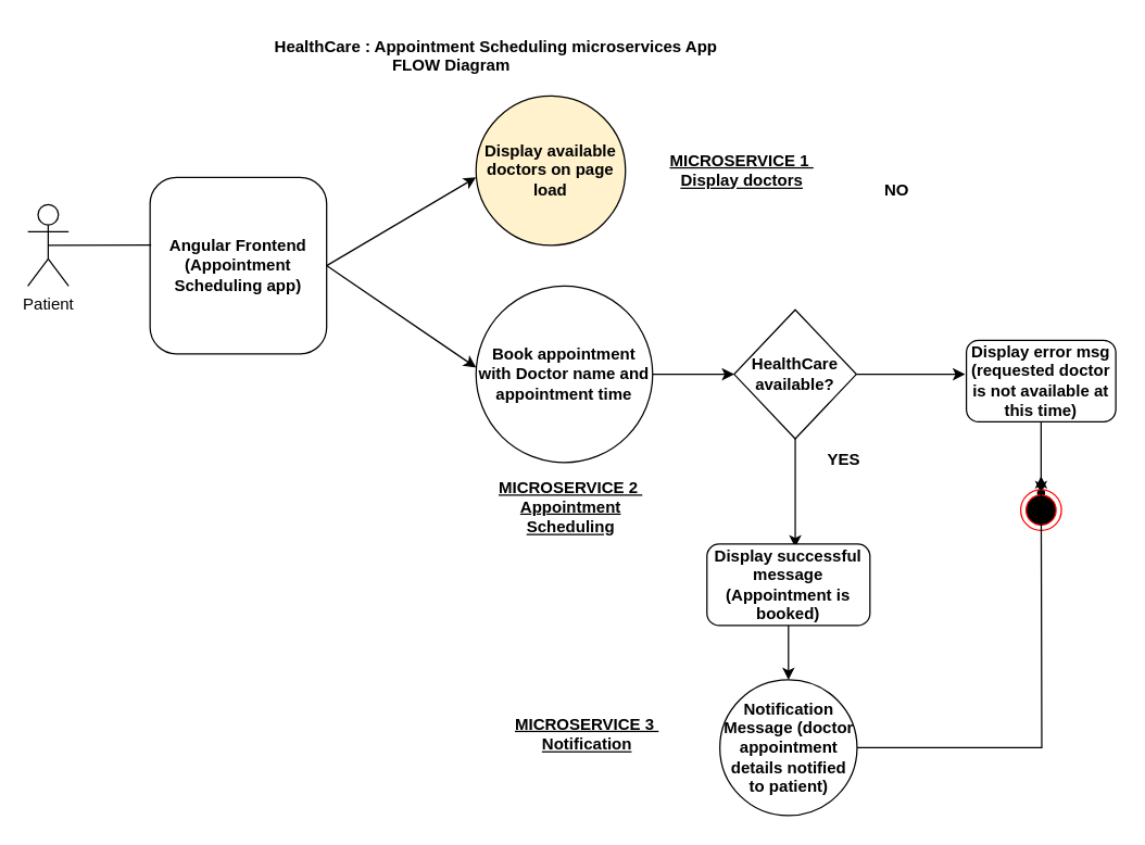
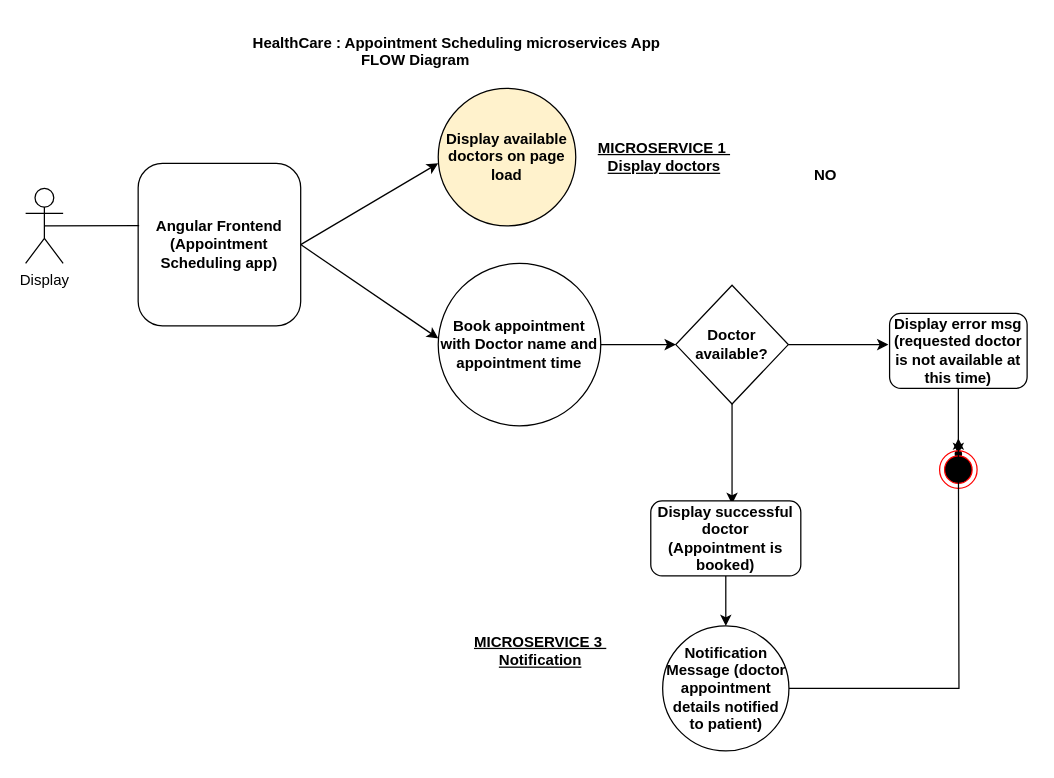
  <mxCell id="0" />
  <mxCell id="1" parent="0" />
- <mxCell id="2" value="Patient" style="shape=umlActor;verticalLabelPosition=bottom;verticalAlign=top;html=1;outlineConnect=0;" vertex="1" parent="1"><mxGeometry x="20" y="150" width="30" height="60" as="geometry" /></mxCell>
+ <mxCell id="2" value="Display" style="shape=umlActor;verticalLabelPosition=bottom;verticalAlign=top;html=1;outlineConnect=0;" vertex="1" parent="1"><mxGeometry x="20" y="150" width="30" height="60" as="geometry" /></mxCell>
  <mxCell id="3" value="&lt;b&gt;Angular Frontend (Appointment Scheduling app)&lt;/b&gt;" style="whiteSpace=wrap;html=1;aspect=fixed;rounded=1;" vertex="1" parent="1"><mxGeometry x="110" y="130" width="130" height="130" as="geometry" /></mxCell>
  <mxCell id="4" value="" style="endArrow=none;html=1;rounded=0;exitX=0.5;exitY=0.5;exitDx=0;exitDy=0;exitPerimeter=0;entryX=0.006;entryY=0.383;entryDx=0;entryDy=0;entryPerimeter=0;" edge="1" parent="1" source="2" target="3"><mxGeometry width="50" height="50" relative="1" as="geometry"><mxPoint x="270" y="240" as="sourcePoint" /><mxPoint x="320" y="190" as="targetPoint" /></mxGeometry></mxCell>
  <mxCell id="5" value="" style="endArrow=classic;html=1;rounded=0;exitX=1;exitY=0.5;exitDx=0;exitDy=0;" edge="1" parent="1" source="3"><mxGeometry width="50" height="50" relative="1" as="geometry"><mxPoint x="270" y="240" as="sourcePoint" /><mxPoint x="350" y="130" as="targetPoint" /></mxGeometry></mxCell>
  <mxCell id="6" value="&lt;b&gt;Display available doctors on page load&lt;/b&gt;" style="ellipse;whiteSpace=wrap;html=1;aspect=fixed;fillColor=#fff2cc;" vertex="1" parent="1"><mxGeometry x="350" y="70" width="110" height="110" as="geometry" /></mxCell>
  <mxCell id="7" value="" style="endArrow=classic;html=1;rounded=0;exitX=1;exitY=0.5;exitDx=0;exitDy=0;" edge="1" parent="1" source="3"><mxGeometry width="50" height="50" relative="1" as="geometry"><mxPoint x="270" y="240" as="sourcePoint" /><mxPoint x="350" y="270" as="targetPoint" /></mxGeometry></mxCell>
  <mxCell id="8" value="&lt;b&gt;Book appointment with Doctor name and appointment time&lt;/b&gt;" style="ellipse;whiteSpace=wrap;html=1;aspect=fixed;" vertex="1" parent="1"><mxGeometry x="350" y="210" width="130" height="130" as="geometry" /></mxCell>
  <mxCell id="9" value="" style="endArrow=classic;html=1;rounded=0;exitX=1;exitY=0.5;exitDx=0;exitDy=0;" edge="1" parent="1" source="8"><mxGeometry width="50" height="50" relative="1" as="geometry"><mxPoint x="490" y="320" as="sourcePoint" /><mxPoint x="540" y="275" as="targetPoint" /></mxGeometry></mxCell>
  <mxCell id="10" value="" style="edgeStyle=orthogonalEdgeStyle;rounded=0;orthogonalLoop=1;jettySize=auto;html=1;" edge="1" parent="1" source="12"><mxGeometry relative="1" as="geometry"><mxPoint x="585" y="402.5" as="targetPoint" /></mxGeometry></mxCell>
  <mxCell id="11" value="" style="edgeStyle=orthogonalEdgeStyle;rounded=0;orthogonalLoop=1;jettySize=auto;html=1;" edge="1" parent="1" source="12"><mxGeometry relative="1" as="geometry"><mxPoint x="710" y="275" as="targetPoint" /></mxGeometry></mxCell>
- <mxCell id="12" value="&lt;b&gt;HealthCare available?&lt;/b&gt;" style="rhombus;whiteSpace=wrap;html=1;" vertex="1" parent="1"><mxGeometry x="540" y="227.5" width="90" height="95" as="geometry" /></mxCell>
+ <mxCell id="12" value="&lt;b&gt;Doctor available?&lt;/b&gt;" style="rhombus;whiteSpace=wrap;html=1;" vertex="1" parent="1"><mxGeometry x="540" y="227.5" width="90" height="95" as="geometry" /></mxCell>
  <mxCell id="13" value="" style="edgeStyle=orthogonalEdgeStyle;rounded=0;orthogonalLoop=1;jettySize=auto;html=1;" edge="1" parent="1" source="14" target="22"><mxGeometry relative="1" as="geometry" /></mxCell>
- <mxCell id="14" value="&lt;b&gt;Display successful message (Appointment is booked)&lt;/b&gt;" style="rounded=1;whiteSpace=wrap;html=1;" vertex="1" parent="1"><mxGeometry x="520" y="400" width="120" height="60" as="geometry" /></mxCell>
- <mxCell id="15" value="&lt;b&gt;YES&lt;/b&gt;" style="text;html=1;strokeColor=none;fillColor=none;align=center;verticalAlign=middle;whiteSpace=wrap;rounded=0;" vertex="1" parent="1"><mxGeometry x="591" y="322.5" width="60" height="30" as="geometry" /></mxCell>
+ <mxCell id="14" value="&lt;b&gt;Display successful doctor (Appointment is booked)&lt;/b&gt;" style="rounded=1;whiteSpace=wrap;html=1;" vertex="1" parent="1"><mxGeometry x="520" y="400" width="120" height="60" as="geometry" /></mxCell>
  <mxCell id="16" value="&lt;b&gt;NO&lt;/b&gt;" style="text;html=1;strokeColor=none;fillColor=none;align=center;verticalAlign=middle;whiteSpace=wrap;rounded=0;" vertex="1" parent="1"><mxGeometry x="630" y="125" width="60" height="30" as="geometry" /></mxCell>
  <mxCell id="17" value="" style="edgeStyle=orthogonalEdgeStyle;rounded=0;orthogonalLoop=1;jettySize=auto;html=1;" edge="1" parent="1" source="18" target="19"><mxGeometry relative="1" as="geometry" /></mxCell>
  <mxCell id="18" value="&lt;b&gt;Display error msg (requested doctor is not available at this time)&lt;/b&gt;" style="rounded=1;whiteSpace=wrap;html=1;" vertex="1" parent="1"><mxGeometry x="711" y="250" width="110" height="60" as="geometry" /></mxCell>
  <mxCell id="19" value="" style="shape=waypoint;sketch=0;size=6;pointerEvents=1;points=[];fillColor=default;resizable=0;rotatable=0;perimeter=centerPerimeter;snapToPoint=1;rounded=1;" vertex="1" parent="1"><mxGeometry x="756" y="352.5" width="20" height="20" as="geometry" /></mxCell>
  <mxCell id="20" value="" style="ellipse;html=1;shape=endState;fillColor=#000000;strokeColor=#ff0000;" vertex="1" parent="1"><mxGeometry x="751" y="360" width="30" height="30" as="geometry" /></mxCell>
  <mxCell id="21" style="edgeStyle=orthogonalEdgeStyle;rounded=0;orthogonalLoop=1;jettySize=auto;html=1;entryX=0.5;entryY=1;entryDx=0;entryDy=0;" edge="1" parent="1" source="22"><mxGeometry relative="1" as="geometry"><mxPoint x="766" y="350" as="targetPoint" /></mxGeometry></mxCell>
  <mxCell id="22" value="Notification Message (doctor appointment details notified to patient)" style="ellipse;whiteSpace=wrap;html=1;rounded=1;fontStyle=1" vertex="1" parent="1"><mxGeometry x="529.5" y="500" width="101" height="100" as="geometry" /></mxCell>
- <mxCell id="23" value="&lt;b&gt;&lt;u&gt;MICROSERVICE 1&amp;nbsp; Display doctors&lt;/u&gt;&lt;/b&gt;" style="text;html=1;strokeColor=none;fillColor=none;align=center;verticalAlign=middle;whiteSpace=wrap;rounded=0;" vertex="1" parent="1"><mxGeometry x="484.5" y="105" width="121.5" height="40" as="geometry" /></mxCell>
- <mxCell id="24" value="&lt;b&gt;&lt;u&gt;MICROSERVICE 2&amp;nbsp; Appointment Scheduling&lt;/u&gt;&lt;/b&gt;" style="text;html=1;strokeColor=none;fillColor=none;align=center;verticalAlign=middle;whiteSpace=wrap;rounded=0;" vertex="1" parent="1"><mxGeometry x="358.5" y="352.5" width="121.5" height="40" as="geometry" /></mxCell>
- <mxCell id="25" value="&lt;b&gt;&lt;u&gt;MICROSERVICE 3&amp;nbsp; Notification&lt;/u&gt;&lt;/b&gt;" style="text;html=1;strokeColor=none;fillColor=none;align=center;verticalAlign=middle;whiteSpace=wrap;rounded=0;" vertex="1" parent="1"><mxGeometry x="371" y="520" width="121.5" height="40" as="geometry" /></mxCell>
+ <mxCell id="23" value="&lt;b&gt;&lt;u&gt;MICROSERVICE 1&amp;nbsp; Display doctors&lt;/u&gt;&lt;/b&gt;" style="text;html=1;strokeColor=none;fillColor=none;align=center;verticalAlign=middle;whiteSpace=wrap;rounded=0;" vertex="1" parent="1"><mxGeometry x="469.5" y="105" width="121.5" height="40" as="geometry" /></mxCell>
+ <mxCell id="25" value="&lt;b&gt;&lt;u&gt;MICROSERVICE 3&amp;nbsp; Notification&lt;/u&gt;&lt;/b&gt;" style="text;html=1;strokeColor=none;fillColor=none;align=center;verticalAlign=middle;whiteSpace=wrap;rounded=0;" vertex="1" parent="1"><mxGeometry x="371" y="500" width="121.5" height="40" as="geometry" /></mxCell>
  <mxCell id="26" value="HealthCare : Appointment Scheduling microservices App&#10;                          FLOW Diagram" style="text;whiteSpace=wrap;fontStyle=1" vertex="1" parent="1"><mxGeometry x="199.5" y="20" width="351.5" height="40" as="geometry" /></mxCell>
